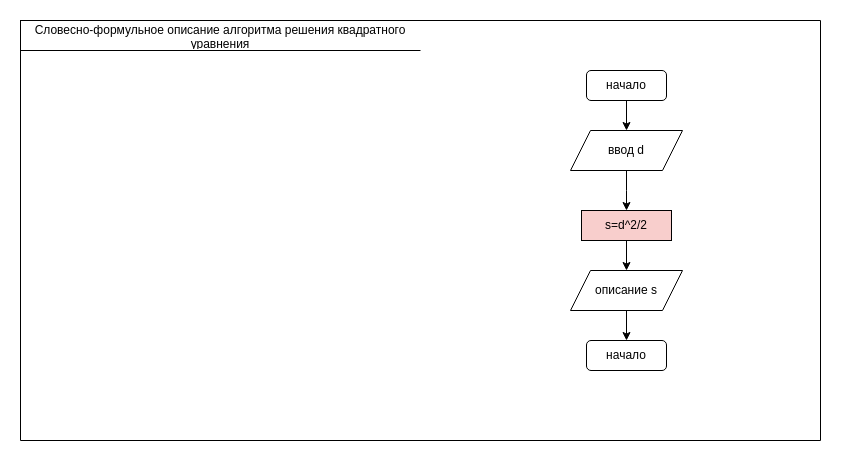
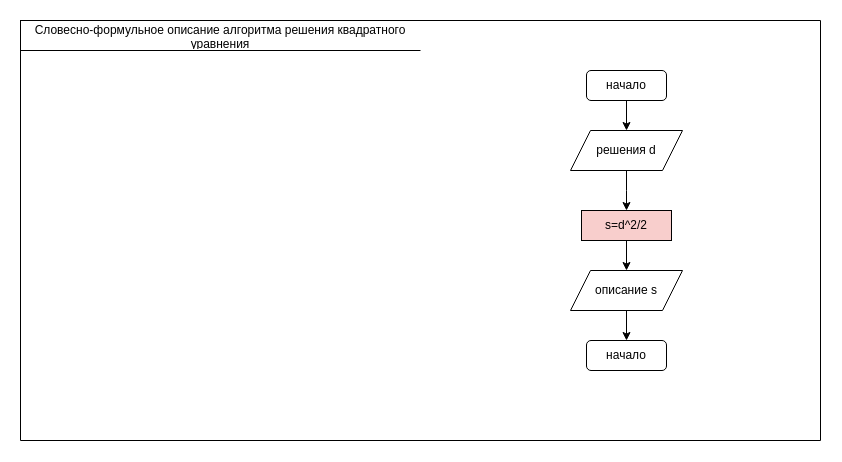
  <mxCell id="0" />
  <mxCell id="1" parent="0" />
  <mxCell id="2" value="" style="shape=table;startSize=0;container=1;collapsible=0;childLayout=tableLayout;" vertex="1" parent="1"><mxGeometry x="20" y="20" width="800" height="420" as="geometry" /></mxCell>
  <mxCell id="3" value="" style="shape=partialRectangle;collapsible=0;dropTarget=0;pointerEvents=0;fillColor=none;top=0;left=0;bottom=0;right=0;points=[[0,0.5],[1,0.5]];portConstraint=eastwest;" vertex="1" parent="2"><mxGeometry width="800" height="30" as="geometry" /></mxCell>
  <mxCell id="4" value="Словесно-формульное описание алгоритма решения квадратного уравнения" style="shape=partialRectangle;html=1;whiteSpace=wrap;connectable=0;overflow=hidden;fillColor=none;top=0;left=0;bottom=0;right=0;pointerEvents=1;" vertex="1" parent="3"><mxGeometry width="400" height="30" as="geometry" /></mxCell>
  <mxCell id="5" value="" style="shape=partialRectangle;collapsible=0;dropTarget=0;pointerEvents=0;fillColor=none;top=0;left=0;bottom=0;right=0;points=[[0,0.5],[1,0.5]];portConstraint=eastwest;" vertex="1" parent="2"><mxGeometry y="30" width="800" height="390" as="geometry" /></mxCell>
  <mxCell id="6" value="" style="shape=partialRectangle;html=1;whiteSpace=wrap;connectable=0;overflow=hidden;fillColor=none;top=0;left=0;bottom=0;right=0;pointerEvents=1;" vertex="1" parent="5"><mxGeometry x="400" width="400" height="390" as="geometry" /></mxCell>
  <mxCell id="7" style="edgeStyle=orthogonalEdgeStyle;rounded=0;orthogonalLoop=1;jettySize=auto;html=1;exitX=0.5;exitY=1;exitDx=0;exitDy=0;" edge="1" parent="1" source="8"><mxGeometry relative="1" as="geometry"><mxPoint x="626" y="130" as="targetPoint" /></mxGeometry></mxCell>
  <mxCell id="8" value="начало" style="rounded=1;whiteSpace=wrap;html=1;" vertex="1" parent="1"><mxGeometry x="586" y="70" width="80" height="30" as="geometry" /></mxCell>
  <mxCell id="9" style="edgeStyle=orthogonalEdgeStyle;rounded=0;orthogonalLoop=1;jettySize=auto;html=1;exitX=0.5;exitY=1;exitDx=0;exitDy=0;" edge="1" parent="1" source="10"><mxGeometry relative="1" as="geometry"><mxPoint x="626" y="210" as="targetPoint" /></mxGeometry></mxCell>
- <mxCell id="10" value="ввод d" style="shape=parallelogram;perimeter=parallelogramPerimeter;whiteSpace=wrap;html=1;fixedSize=1;" vertex="1" parent="1"><mxGeometry x="570" y="130" width="112" height="40" as="geometry" /></mxCell>
+ <mxCell id="10" value="решения d" style="shape=parallelogram;perimeter=parallelogramPerimeter;whiteSpace=wrap;html=1;fixedSize=1;" vertex="1" parent="1"><mxGeometry x="570" y="130" width="112" height="40" as="geometry" /></mxCell>
  <mxCell id="11" style="edgeStyle=orthogonalEdgeStyle;rounded=0;orthogonalLoop=1;jettySize=auto;html=1;exitX=0.5;exitY=1;exitDx=0;exitDy=0;" edge="1" parent="1" source="12"><mxGeometry relative="1" as="geometry"><mxPoint x="626" y="270" as="targetPoint" /></mxGeometry></mxCell>
  <mxCell id="12" value="s=d^2/2" style="rounded=0;whiteSpace=wrap;html=1;fillColor=#f8cecc;" vertex="1" parent="1"><mxGeometry x="581" y="210" width="90" height="30" as="geometry" /></mxCell>
  <mxCell id="13" style="edgeStyle=orthogonalEdgeStyle;rounded=0;orthogonalLoop=1;jettySize=auto;html=1;exitX=0.5;exitY=1;exitDx=0;exitDy=0;" edge="1" parent="1" source="14"><mxGeometry relative="1" as="geometry"><mxPoint x="626" y="340" as="targetPoint" /></mxGeometry></mxCell>
  <mxCell id="14" value="описание s" style="shape=parallelogram;perimeter=parallelogramPerimeter;whiteSpace=wrap;html=1;fixedSize=1;" vertex="1" parent="1"><mxGeometry x="570" y="270" width="112" height="40" as="geometry" /></mxCell>
  <mxCell id="15" value="начало" style="rounded=1;whiteSpace=wrap;html=1;" vertex="1" parent="1"><mxGeometry x="586" y="340" width="80" height="30" as="geometry" /></mxCell>
